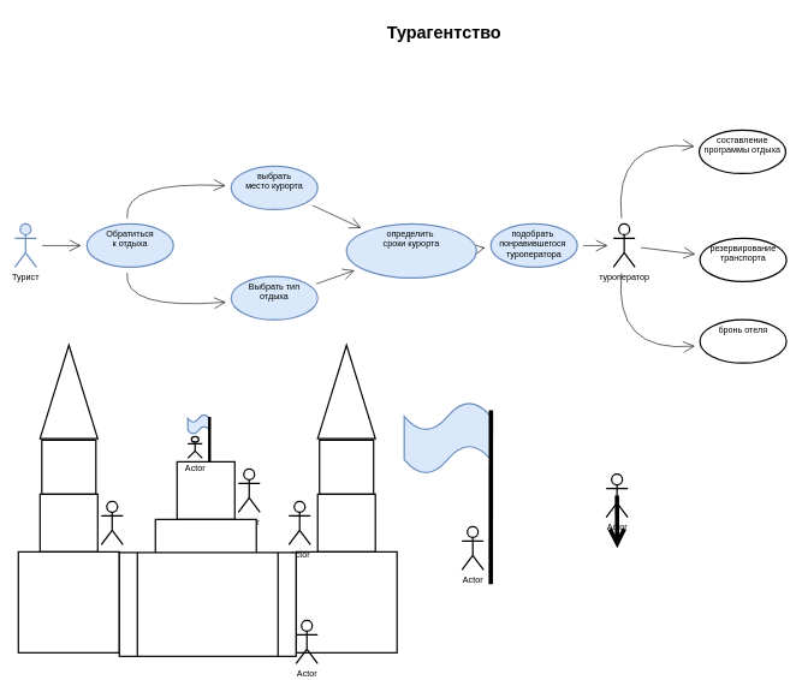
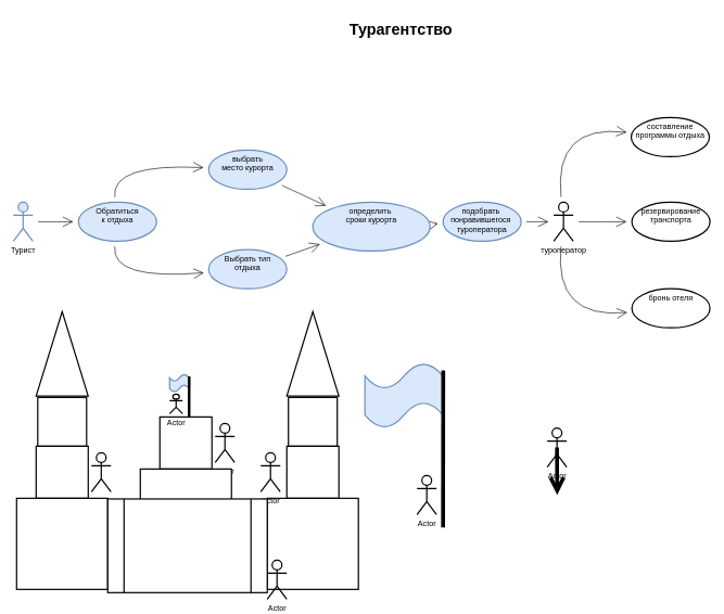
  <mxCell id="0" />
  <mxCell id="1" parent="0" />
  <mxCell id="2" value="" style="edgeStyle=none;curved=1;rounded=0;orthogonalLoop=1;jettySize=auto;html=1;endArrow=open;startSize=14;endSize=14;sourcePerimeterSpacing=8;targetPerimeterSpacing=8;" edge="1" parent="1" source="3" target="6"><mxGeometry relative="1" as="geometry" /></mxCell>
  <mxCell id="3" value="Турист&lt;br&gt;" style="shape=umlActor;verticalLabelPosition=bottom;verticalAlign=top;html=1;outlineConnect=0;hachureGap=4;pointerEvents=0;fillColor=#dae8fc;strokeColor=#6c8ebf;strokeWidth=2;" vertex="1" parent="1"><mxGeometry x="20" y="310" width="30" height="60" as="geometry" /></mxCell>
  <mxCell id="4" value="" style="edgeStyle=none;curved=1;rounded=0;orthogonalLoop=1;jettySize=auto;html=1;endArrow=open;startSize=14;endSize=14;sourcePerimeterSpacing=8;targetPerimeterSpacing=8;" edge="1" parent="1" source="6" target="9"><mxGeometry relative="1" as="geometry"><Array as="points"><mxPoint x="170" y="430" /></Array></mxGeometry></mxCell>
  <mxCell id="5" value="" style="edgeStyle=none;curved=1;rounded=0;orthogonalLoop=1;jettySize=auto;html=1;endArrow=open;startSize=14;endSize=14;sourcePerimeterSpacing=8;targetPerimeterSpacing=8;" edge="1" parent="1" source="6" target="11"><mxGeometry relative="1" as="geometry"><Array as="points"><mxPoint x="170" y="250" /></Array></mxGeometry></mxCell>
  <mxCell id="6" value="Обратиться&lt;br&gt;к отдыха" style="ellipse;whiteSpace=wrap;html=1;verticalAlign=top;strokeColor=#6c8ebf;strokeWidth=2;fillColor=#dae8fc;hachureGap=4;" vertex="1" parent="1"><mxGeometry x="120" y="310" width="120" height="60" as="geometry" /></mxCell>
  <mxCell id="7" value="&lt;h1&gt;&lt;b&gt;Турагентство&lt;/b&gt;&lt;/h1&gt;" style="text;html=1;align=center;verticalAlign=middle;resizable=0;points=[];autosize=1;strokeColor=none;fillColor=none;" vertex="1" parent="1"><mxGeometry x="530" y="20" width="170" height="50" as="geometry" /></mxCell>
  <mxCell id="8" value="" style="edgeStyle=none;curved=1;rounded=0;orthogonalLoop=1;jettySize=auto;html=1;endArrow=open;startSize=14;endSize=14;sourcePerimeterSpacing=8;targetPerimeterSpacing=8;" edge="1" parent="1" source="9" target="13"><mxGeometry relative="1" as="geometry" /></mxCell>
  <mxCell id="9" value="Выбрать тип &lt;br&gt;отдыха" style="ellipse;whiteSpace=wrap;html=1;verticalAlign=top;strokeColor=#6c8ebf;strokeWidth=2;fillColor=#dae8fc;hachureGap=4;" vertex="1" parent="1"><mxGeometry x="320" y="383" width="120" height="60" as="geometry" /></mxCell>
  <mxCell id="10" value="" style="edgeStyle=none;curved=1;rounded=0;orthogonalLoop=1;jettySize=auto;html=1;endArrow=open;startSize=14;endSize=14;sourcePerimeterSpacing=8;targetPerimeterSpacing=8;" edge="1" parent="1" source="11" target="13"><mxGeometry relative="1" as="geometry" /></mxCell>
  <mxCell id="11" value="выбрать&lt;br&gt;место курорта" style="ellipse;whiteSpace=wrap;html=1;verticalAlign=top;strokeColor=#6c8ebf;strokeWidth=2;fillColor=#dae8fc;hachureGap=4;" vertex="1" parent="1"><mxGeometry x="320" y="230" width="120" height="60" as="geometry" /></mxCell>
  <mxCell id="12" value="" style="edgeStyle=none;curved=1;rounded=0;orthogonalLoop=1;jettySize=auto;html=1;endArrow=open;startSize=14;endSize=14;sourcePerimeterSpacing=8;targetPerimeterSpacing=8;" edge="1" parent="1" source="13" target="15"><mxGeometry relative="1" as="geometry" /></mxCell>
  <mxCell id="13" value="определить&amp;nbsp;&lt;br&gt;сроки курорта" style="ellipse;whiteSpace=wrap;html=1;verticalAlign=top;strokeColor=#6c8ebf;strokeWidth=2;fillColor=#dae8fc;hachureGap=4;" vertex="1" parent="1"><mxGeometry x="480" y="310" width="180" height="75" as="geometry" /></mxCell>
  <mxCell id="14" value="" style="edgeStyle=none;curved=1;rounded=0;orthogonalLoop=1;jettySize=auto;html=1;endArrow=open;startSize=14;endSize=14;sourcePerimeterSpacing=8;targetPerimeterSpacing=8;" edge="1" parent="1" source="15" target="19"><mxGeometry relative="1" as="geometry" /></mxCell>
  <mxCell id="15" value="подобрать&amp;nbsp;&lt;br&gt;понравившегося&amp;nbsp;&lt;br&gt;туроператора" style="ellipse;whiteSpace=wrap;html=1;verticalAlign=top;strokeColor=#6c8ebf;strokeWidth=2;fillColor=#dae8fc;hachureGap=4;" vertex="1" parent="1"><mxGeometry x="680" y="310" width="120" height="60" as="geometry" /></mxCell>
  <mxCell id="16" value="" style="edgeStyle=none;curved=1;rounded=0;orthogonalLoop=1;jettySize=auto;html=1;endArrow=open;startSize=14;endSize=14;sourcePerimeterSpacing=8;targetPerimeterSpacing=8;" edge="1" parent="1" source="19" target="20"><mxGeometry relative="1" as="geometry"><Array as="points"><mxPoint x="850" y="490" /></Array></mxGeometry></mxCell>
  <mxCell id="17" value="" style="edgeStyle=none;curved=1;rounded=0;orthogonalLoop=1;jettySize=auto;html=1;endArrow=open;startSize=14;endSize=14;sourcePerimeterSpacing=8;targetPerimeterSpacing=8;" edge="1" parent="1" source="19" target="25"><mxGeometry relative="1" as="geometry" /></mxCell>
  <mxCell id="18" value="" style="edgeStyle=none;curved=1;rounded=0;orthogonalLoop=1;jettySize=auto;html=1;endArrow=open;startSize=14;endSize=14;sourcePerimeterSpacing=8;targetPerimeterSpacing=8;" edge="1" parent="1" source="19" target="26"><mxGeometry relative="1" as="geometry"><Array as="points"><mxPoint x="850" y="190" /></Array></mxGeometry></mxCell>
  <mxCell id="19" value="туроператор" style="shape=umlActor;verticalLabelPosition=bottom;verticalAlign=top;html=1;outlineConnect=0;hachureGap=4;pointerEvents=0;strokeWidth=2;" vertex="1" parent="1"><mxGeometry x="850" y="310" width="30" height="60" as="geometry" /></mxCell>
  <mxCell id="20" value="бронь отеля" style="ellipse;whiteSpace=wrap;html=1;verticalAlign=top;strokeWidth=2;hachureGap=4;" vertex="1" parent="1"><mxGeometry x="970" y="443" width="120" height="60" as="geometry" /></mxCell>
  <mxCell id="21" value="Actor" style="shape=umlActor;verticalLabelPosition=bottom;verticalAlign=top;html=1;outlineConnect=0;hachureGap=4;pointerEvents=0;strokeWidth=2;" vertex="1" parent="1"><mxGeometry x="640" y="730" width="30" height="60" as="geometry" /></mxCell>
  <mxCell id="22" style="edgeStyle=none;curved=1;rounded=0;orthogonalLoop=1;jettySize=auto;html=1;exitX=0.5;exitY=0.5;exitDx=0;exitDy=0;exitPerimeter=0;endArrow=open;startSize=14;endSize=14;sourcePerimeterSpacing=8;targetPerimeterSpacing=8;strokeWidth=6;" edge="1" parent="1" source="23"><mxGeometry relative="1" as="geometry"><mxPoint x="855.286" y="760" as="targetPoint" /></mxGeometry></mxCell>
  <mxCell id="23" value="Actor" style="shape=umlActor;verticalLabelPosition=bottom;verticalAlign=top;html=1;outlineConnect=0;hachureGap=4;pointerEvents=0;strokeWidth=2;" vertex="1" parent="1"><mxGeometry x="840" y="657" width="30" height="60" as="geometry" /></mxCell>
  <mxCell id="24" value="Actor" style="shape=umlActor;verticalLabelPosition=bottom;verticalAlign=top;html=1;outlineConnect=0;hachureGap=4;pointerEvents=0;strokeWidth=2;" vertex="1" parent="1"><mxGeometry x="140" y="695" width="30" height="60" as="geometry" /></mxCell>
- <mxCell id="25" value="резервирование&lt;br&gt;транспорта" style="ellipse;whiteSpace=wrap;html=1;verticalAlign=top;strokeWidth=2;hachureGap=4;" vertex="1" parent="1"><mxGeometry x="970" y="330" width="120" height="60" as="geometry" /></mxCell>
+ <mxCell id="25" value="резервирование&lt;br&gt;транспорта" style="ellipse;whiteSpace=wrap;html=1;verticalAlign=top;strokeWidth=2;hachureGap=4;" vertex="1" parent="1"><mxGeometry x="970" y="310" width="120" height="60" as="geometry" /></mxCell>
  <mxCell id="26" value="составление&lt;br&gt;программы отдыха" style="ellipse;whiteSpace=wrap;html=1;verticalAlign=top;strokeWidth=2;hachureGap=4;" vertex="1" parent="1"><mxGeometry x="969" y="180" width="120" height="60" as="geometry" /></mxCell>
  <mxCell id="27" value="" style="shape=tape;whiteSpace=wrap;html=1;hachureGap=4;pointerEvents=0;strokeWidth=2;fillColor=#dae8fc;strokeColor=#6c8ebf;" vertex="1" parent="1"><mxGeometry x="560" y="557" width="120" height="100" as="geometry" /></mxCell>
  <mxCell id="28" value="" style="endArrow=none;html=1;startSize=14;endSize=14;sourcePerimeterSpacing=8;targetPerimeterSpacing=8;entryX=1.002;entryY=0.117;entryDx=0;entryDy=0;entryPerimeter=0;strokeWidth=6;" edge="1" parent="1" target="27"><mxGeometry width="50" height="50" relative="1" as="geometry"><mxPoint x="680" y="810" as="sourcePoint" /><mxPoint x="780" y="590" as="targetPoint" /></mxGeometry></mxCell>
  <mxCell id="29" value="" style="triangle;whiteSpace=wrap;html=1;hachureGap=4;pointerEvents=0;strokeWidth=2;rotation=-90;" vertex="1" parent="1"><mxGeometry x="30" y="503" width="130" height="80" as="geometry" /></mxCell>
  <mxCell id="30" value="" style="whiteSpace=wrap;html=1;aspect=fixed;hachureGap=4;pointerEvents=0;strokeWidth=2;" vertex="1" parent="1"><mxGeometry x="57.5" y="610" width="75" height="75" as="geometry" /></mxCell>
  <mxCell id="31" value="" style="whiteSpace=wrap;html=1;aspect=fixed;hachureGap=4;pointerEvents=0;strokeWidth=2;" vertex="1" parent="1"><mxGeometry x="55" y="685" width="80" height="80" as="geometry" /></mxCell>
  <mxCell id="32" value="" style="whiteSpace=wrap;html=1;aspect=fixed;hachureGap=4;pointerEvents=0;strokeWidth=2;" vertex="1" parent="1"><mxGeometry x="25" y="765" width="140" height="140" as="geometry" /></mxCell>
  <mxCell id="33" value="" style="triangle;whiteSpace=wrap;html=1;hachureGap=4;pointerEvents=0;strokeWidth=2;rotation=-90;" vertex="1" parent="1"><mxGeometry x="415" y="503" width="130" height="80" as="geometry" /></mxCell>
  <mxCell id="34" value="" style="whiteSpace=wrap;html=1;aspect=fixed;hachureGap=4;pointerEvents=0;strokeWidth=2;" vertex="1" parent="1"><mxGeometry x="442.5" y="610" width="75" height="75" as="geometry" /></mxCell>
  <mxCell id="35" value="" style="whiteSpace=wrap;html=1;aspect=fixed;hachureGap=4;pointerEvents=0;strokeWidth=2;" vertex="1" parent="1"><mxGeometry x="440" y="685" width="80" height="80" as="geometry" /></mxCell>
  <mxCell id="36" value="" style="whiteSpace=wrap;html=1;aspect=fixed;hachureGap=4;pointerEvents=0;strokeWidth=2;" vertex="1" parent="1"><mxGeometry x="410" y="765" width="140" height="140" as="geometry" /></mxCell>
  <mxCell id="37" value="Actor" style="shape=umlActor;verticalLabelPosition=bottom;verticalAlign=top;html=1;outlineConnect=0;hachureGap=4;pointerEvents=0;strokeWidth=2;" vertex="1" parent="1"><mxGeometry x="410" y="860" width="30" height="60" as="geometry" /></mxCell>
  <mxCell id="38" value="Actor" style="shape=umlActor;verticalLabelPosition=bottom;verticalAlign=top;html=1;outlineConnect=0;hachureGap=4;pointerEvents=0;strokeWidth=2;" vertex="1" parent="1"><mxGeometry x="400" y="695" width="30" height="60" as="geometry" /></mxCell>
  <mxCell id="39" value="Actor" style="shape=umlActor;verticalLabelPosition=bottom;verticalAlign=top;html=1;outlineConnect=0;hachureGap=4;pointerEvents=0;strokeWidth=2;" vertex="1" parent="1"><mxGeometry x="330" y="650" width="30" height="60" as="geometry" /></mxCell>
  <mxCell id="40" value="" style="whiteSpace=wrap;html=1;aspect=fixed;hachureGap=4;pointerEvents=0;strokeWidth=2;" vertex="1" parent="1"><mxGeometry x="245" y="640" width="80" height="80" as="geometry" /></mxCell>
  <mxCell id="41" value="" style="whiteSpace=wrap;html=1;aspect=fixed;hachureGap=4;pointerEvents=0;strokeWidth=2;" vertex="1" parent="1"><mxGeometry x="215" y="720" width="140" height="140" as="geometry" /></mxCell>
  <mxCell id="42" value="" style="shape=process;whiteSpace=wrap;html=1;backgroundOutline=1;hachureGap=4;pointerEvents=0;strokeWidth=2;" vertex="1" parent="1"><mxGeometry x="165" y="766" width="245" height="144" as="geometry" /></mxCell>
  <mxCell id="43" value="Actor" style="shape=umlActor;verticalLabelPosition=bottom;verticalAlign=top;html=1;outlineConnect=0;hachureGap=4;pointerEvents=0;strokeWidth=2;" vertex="1" parent="1"><mxGeometry x="260" y="605" width="20" height="30" as="geometry" /></mxCell>
  <mxCell id="44" value="" style="shape=tape;whiteSpace=wrap;html=1;hachureGap=4;pointerEvents=0;strokeWidth=2;fillColor=#dae8fc;strokeColor=#6c8ebf;" vertex="1" parent="1"><mxGeometry x="260" y="574.5" width="30" height="27" as="geometry" /></mxCell>
  <mxCell id="45" value="" style="endArrow=none;html=1;startSize=14;endSize=14;sourcePerimeterSpacing=8;targetPerimeterSpacing=8;entryX=1.002;entryY=0.117;entryDx=0;entryDy=0;entryPerimeter=0;strokeWidth=4;" edge="1" parent="1" target="44"><mxGeometry width="50" height="50" relative="1" as="geometry"><mxPoint x="290" y="639.5" as="sourcePoint" /><mxPoint x="390" y="534.5" as="targetPoint" /><Array as="points" /></mxGeometry></mxCell>
